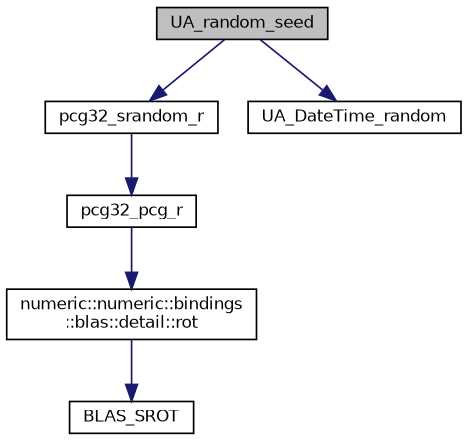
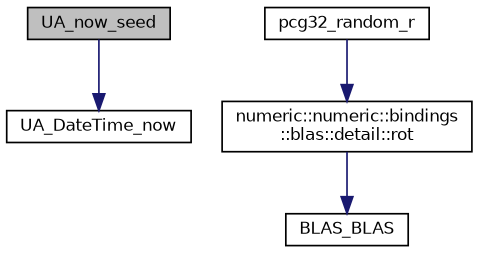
  digraph {
    rankdir=TB
    node [color=black fillcolor=white fontname=Helvetica fontsize=10 shape=record style=filled]
    edge [color=midnightblue fontname=Helvetica fontsize=10 labelfontname=Helvetica labelfontsize=10 style=solid]
-   n1 [fillcolor=grey75 fontcolor=black height=0.2 label=UA_random_seed width=0.4]
-   n2 [height=0.2 label=pcg32_srandom_r width=0.4]
-   n3 [height=0.2 label=UA_DateTime_random width=0.4]
-   n4 [height=0.2 label=pcg32_pcg_r width=0.4]
+   n1 [fillcolor=grey75 fontcolor=black height=0.2 label=UA_now_seed width=0.4]
+   n3 [height=0.2 label=UA_DateTime_now width=0.4]
+   n4 [height=0.2 label=pcg32_random_r width=0.4]
    n5 [height=0.2 label="numeric::numeric::bindings\l::blas::detail::rot" width=0.4]
-   n6 [height=0.2 label=BLAS_SROT width=0.4]
-   n1 -> n2
+   n6 [height=0.2 label=BLAS_BLAS width=0.4]
    n1 -> n3
-   n2 -> n4
    n4 -> n5
    n5 -> n6
  }
